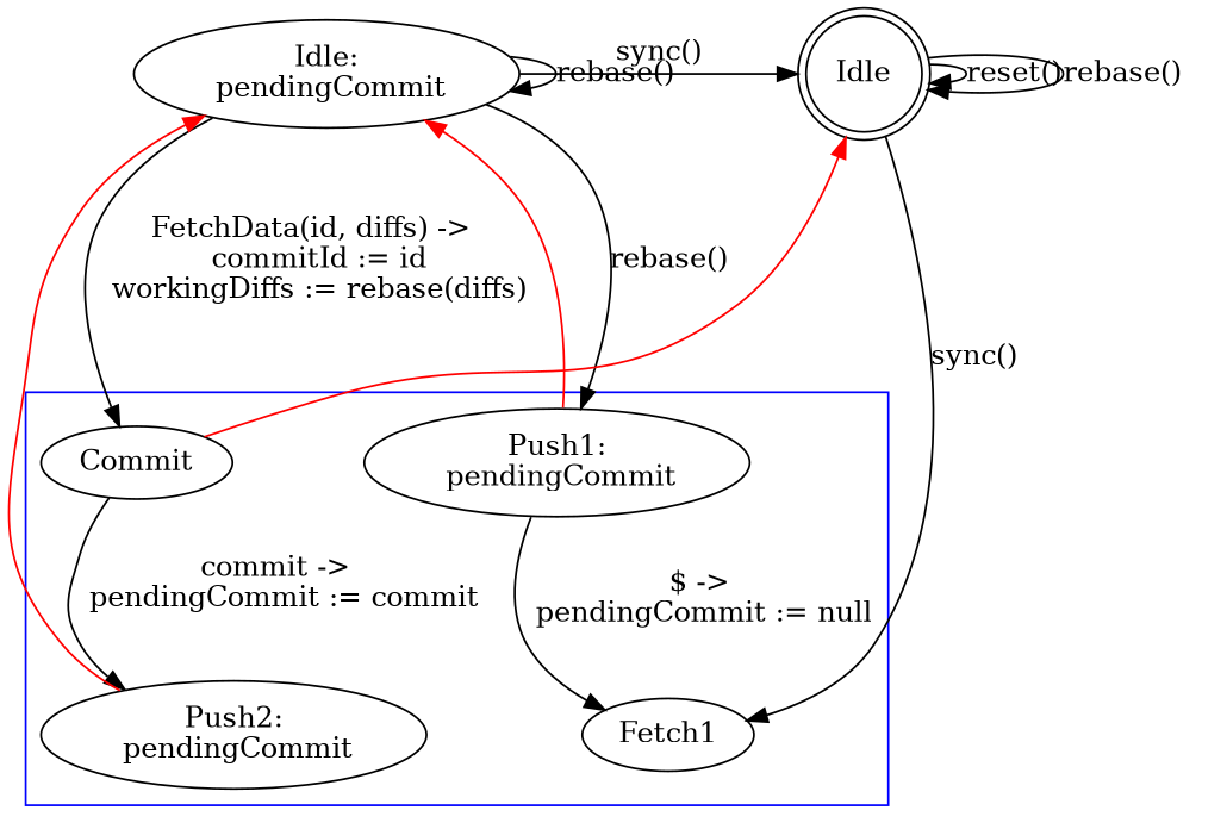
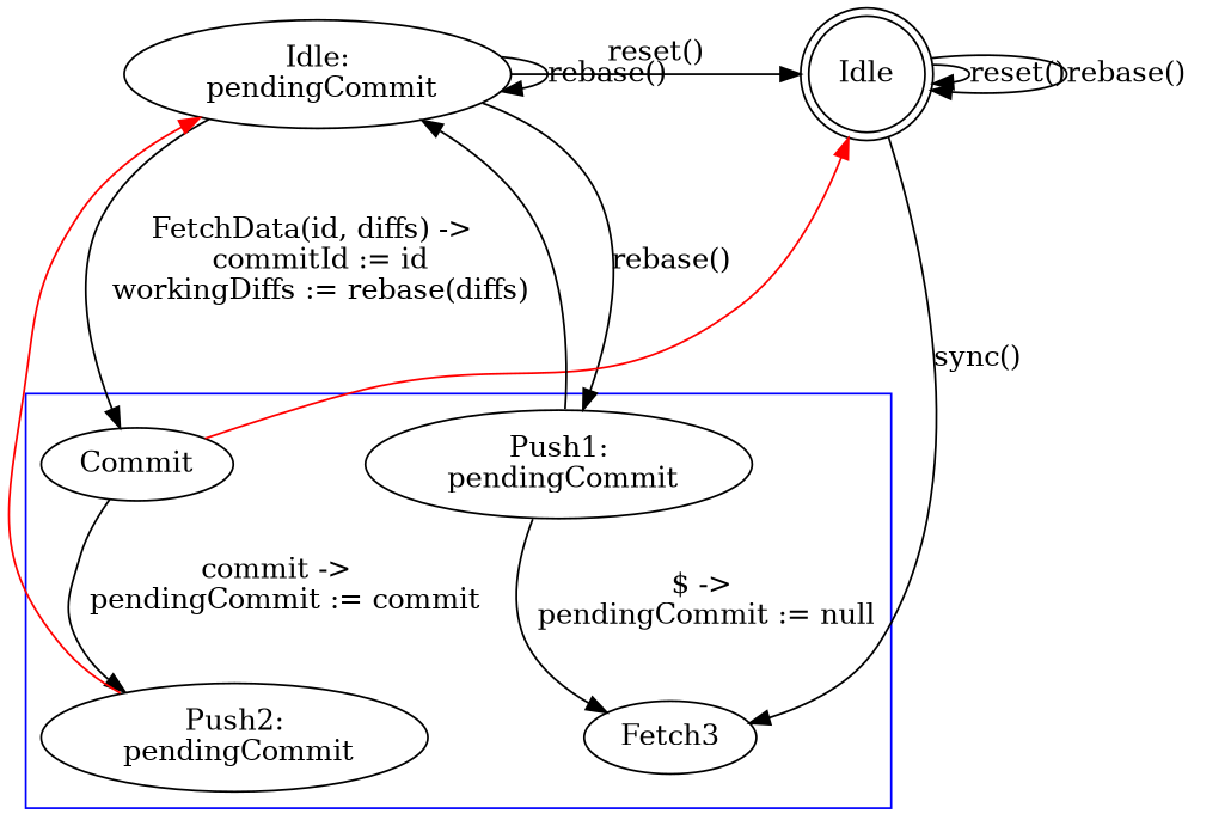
  digraph {
    rankdir=TB
    Idle [shape=doublecircle]
    "Idle:\n pendingCommit"
-   Fetch1
+   Fetch1 [label=Fetch3]
    Commit
    "Push1:\n pendingCommit"
    "Push2:\n pendingCommit"
    subgraph sub_1 {
      rank=min
      Idle
      "Idle:\n pendingCommit"
    }
    subgraph cluster_2 {
      color=blue
      Fetch1
      Commit
      "Push1:\n pendingCommit"
      "Push2:\n pendingCommit"
    }
    Idle -> Idle [label="reset()"]
    Idle -> Idle [label="rebase()"]
    Idle -> Fetch1 [label="sync()"]
-   "Idle:\n pendingCommit" -> Idle [label="sync()"]
+   "Idle:\n pendingCommit" -> Idle [label="reset()"]
    "Idle:\n pendingCommit" -> "Idle:\n pendingCommit" [label="rebase()"]
    "Idle:\n pendingCommit" -> Commit [label="FetchData(id, diffs) -> \n commitId := id\n workingDiffs := rebase(diffs)"]
    "Idle:\n pendingCommit" -> "Push1:\n pendingCommit" [label="rebase()"]
    Commit -> Idle [color=red]
    Commit -> "Push2:\n pendingCommit" [label="commit -> \n pendingCommit := commit\n "]
-   "Push1:\n pendingCommit" -> "Idle:\n pendingCommit" [color=red]
+   "Push1:\n pendingCommit" -> "Idle:\n pendingCommit" [color=black]
    "Push1:\n pendingCommit" -> Fetch1 [label="$ ->\n pendingCommit := null"]
    "Push2:\n pendingCommit" -> "Idle:\n pendingCommit" [color=red]
  }
